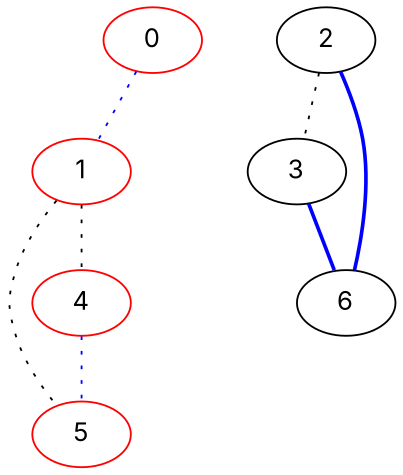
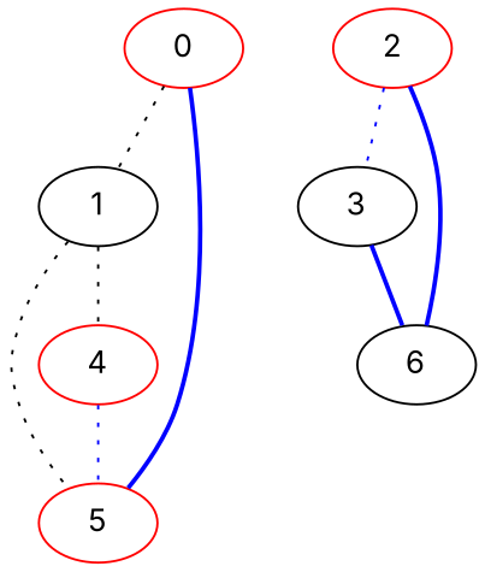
  graph {
    fontname=Inter
    node [color=red fontname=Inter]
    edge [color=black fontname=Inter style=dotted]
    0
-   1
+   1 [color=black]
    5
    4
-   2 [color=""]
+   2
    3 [color=""]
    6 [color=""]
-   0 -- 1 [color=blue]
+   0 -- 1
+   0 -- 5 [color=blue style=bold]
    1 -- 5
    1 -- 4
    4 -- 5 [color=blue]
-   2 -- 3
+   2 -- 3 [color=blue]
    2 -- 6 [color=blue style=bold]
    3 -- 6 [color=blue style=bold]
  }
